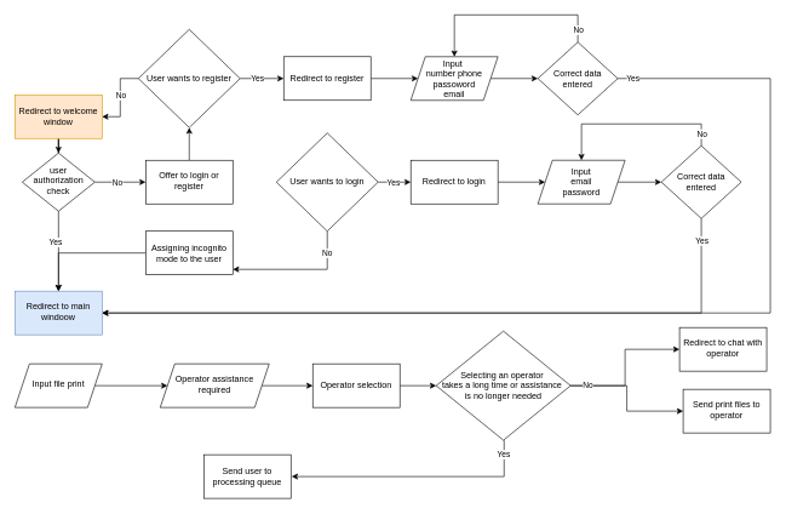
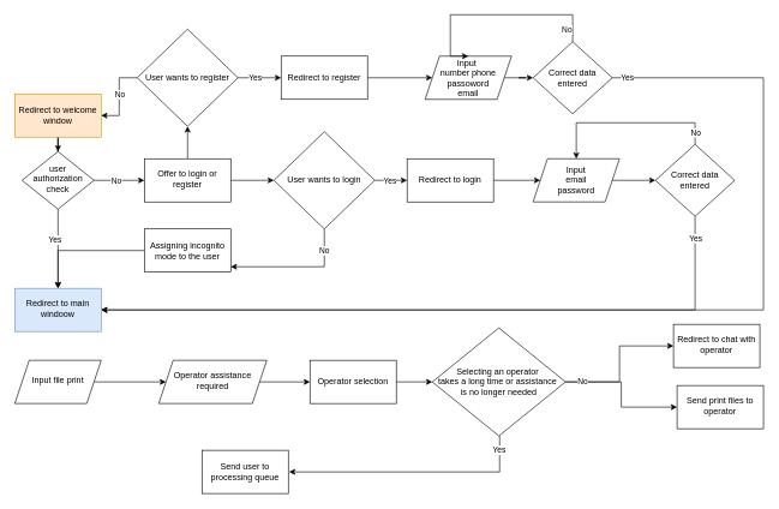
  <mxCell id="0" />
  <mxCell id="1" parent="0" />
  <mxCell id="2" value="" style="edgeStyle=orthogonalEdgeStyle;rounded=0;orthogonalLoop=1;jettySize=auto;html=1;" edge="1" parent="1" source="6" target="9"><mxGeometry relative="1" as="geometry" /></mxCell>
  <mxCell id="3" value="No" style="edgeLabel;html=1;align=center;verticalAlign=middle;resizable=0;points=[];" vertex="1" connectable="0" parent="2"><mxGeometry x="-0.007" y="-2" relative="1" as="geometry"><mxPoint x="-5" y="-2" as="offset" /></mxGeometry></mxCell>
  <mxCell id="4" value="" style="edgeStyle=orthogonalEdgeStyle;rounded=0;orthogonalLoop=1;jettySize=auto;html=1;" edge="1" parent="1" source="6" target="10"><mxGeometry relative="1" as="geometry" /></mxCell>
  <mxCell id="5" value="Yes" style="edgeLabel;html=1;align=center;verticalAlign=middle;resizable=0;points=[];" vertex="1" connectable="0" parent="4"><mxGeometry x="-0.252" y="-1" relative="1" as="geometry"><mxPoint x="-4" y="1" as="offset" /></mxGeometry></mxCell>
  <mxCell id="6" value="user authorization check" style="rhombus;whiteSpace=wrap;html=1;shadow=0;fontFamily=Helvetica;fontSize=12;align=center;strokeWidth=1;spacing=6;spacingTop=-4;" parent="1" vertex="1"><mxGeometry x="30" y="210" width="100" height="80" as="geometry" /></mxCell>
+ <mxCell id="7" value="" style="edgeStyle=orthogonalEdgeStyle;rounded=0;orthogonalLoop=1;jettySize=auto;html=1;" edge="1" parent="1" source="9" target="15"><mxGeometry relative="1" as="geometry"><mxPoint x="420" y="250" as="targetPoint" /></mxGeometry></mxCell>
  <mxCell id="8" style="edgeStyle=orthogonalEdgeStyle;rounded=0;orthogonalLoop=1;jettySize=auto;html=1;" edge="1" parent="1" source="9" target="22"><mxGeometry relative="1" as="geometry" /></mxCell>
  <mxCell id="9" value="Offer to login or register" style="whiteSpace=wrap;html=1;shadow=0;strokeWidth=1;spacing=6;spacingTop=-4;" vertex="1" parent="1"><mxGeometry x="200" y="220" width="120" height="60" as="geometry" /></mxCell>
  <mxCell id="10" value="Redirect to main windoow" style="whiteSpace=wrap;html=1;shadow=0;strokeWidth=1;spacing=6;spacingTop=-4;fillColor=#dae8fc;strokeColor=#6c8ebf;" vertex="1" parent="1"><mxGeometry x="20" y="400" width="120" height="60" as="geometry" /></mxCell>
  <mxCell id="11" value="" style="edgeStyle=orthogonalEdgeStyle;rounded=0;orthogonalLoop=1;jettySize=auto;html=1;" edge="1" parent="1" source="15" target="17"><mxGeometry relative="1" as="geometry" /></mxCell>
  <mxCell id="12" value="Yes" style="edgeLabel;html=1;align=center;verticalAlign=middle;resizable=0;points=[];" vertex="1" connectable="0" parent="11"><mxGeometry x="-0.323" y="-1" relative="1" as="geometry"><mxPoint x="5" y="-1" as="offset" /></mxGeometry></mxCell>
  <mxCell id="13" value="" style="edgeStyle=orthogonalEdgeStyle;rounded=0;orthogonalLoop=1;jettySize=auto;html=1;" edge="1" parent="1" source="15" target="42"><mxGeometry relative="1" as="geometry"><Array as="points"><mxPoint x="450" y="370" /></Array></mxGeometry></mxCell>
  <mxCell id="14" value="No" style="edgeLabel;html=1;align=center;verticalAlign=middle;resizable=0;points=[];" vertex="1" connectable="0" parent="13"><mxGeometry x="-0.674" y="-1" relative="1" as="geometry"><mxPoint as="offset" /></mxGeometry></mxCell>
  <mxCell id="15" value="User wants to login" style="rhombus;whiteSpace=wrap;html=1;" vertex="1" parent="1"><mxGeometry x="380" y="182.5" width="140" height="135" as="geometry" /></mxCell>
  <mxCell id="16" value="" style="edgeStyle=orthogonalEdgeStyle;rounded=0;orthogonalLoop=1;jettySize=auto;html=1;" edge="1" parent="1" source="17" target="30"><mxGeometry relative="1" as="geometry" /></mxCell>
  <mxCell id="17" value="Redirect to login" style="whiteSpace=wrap;html=1;" vertex="1" parent="1"><mxGeometry x="565" y="220" width="120" height="60" as="geometry" /></mxCell>
  <mxCell id="18" value="" style="edgeStyle=orthogonalEdgeStyle;rounded=0;orthogonalLoop=1;jettySize=auto;html=1;" edge="1" parent="1" source="22" target="24"><mxGeometry relative="1" as="geometry" /></mxCell>
  <mxCell id="19" value="Yes" style="edgeLabel;html=1;align=center;verticalAlign=middle;resizable=0;points=[];" vertex="1" connectable="0" parent="18"><mxGeometry x="-0.222" y="1" relative="1" as="geometry"><mxPoint as="offset" /></mxGeometry></mxCell>
  <mxCell id="20" value="" style="edgeStyle=orthogonalEdgeStyle;rounded=0;orthogonalLoop=1;jettySize=auto;html=1;" edge="1" parent="1" source="22" target="26"><mxGeometry relative="1" as="geometry" /></mxCell>
  <mxCell id="21" value="No" style="edgeLabel;html=1;align=center;verticalAlign=middle;resizable=0;points=[];" vertex="1" connectable="0" parent="20"><mxGeometry x="-0.155" relative="1" as="geometry"><mxPoint y="5" as="offset" /></mxGeometry></mxCell>
  <mxCell id="22" value="User wants to register" style="rhombus;whiteSpace=wrap;html=1;" vertex="1" parent="1"><mxGeometry x="190" width="140" height="135" as="geometry" y="40" /></mxCell>
  <mxCell id="23" value="" style="edgeStyle=orthogonalEdgeStyle;rounded=0;orthogonalLoop=1;jettySize=auto;html=1;" edge="1" parent="1" source="24" target="28"><mxGeometry relative="1" as="geometry" /></mxCell>
  <mxCell id="24" value="Redirect to register" style="whiteSpace=wrap;html=1;" vertex="1" parent="1"><mxGeometry x="390" y="77.5" width="120" height="60" as="geometry" /></mxCell>
  <mxCell id="25" style="edgeStyle=orthogonalEdgeStyle;rounded=0;orthogonalLoop=1;jettySize=auto;html=1;" edge="1" parent="1" source="26" target="6"><mxGeometry relative="1" as="geometry" /></mxCell>
  <mxCell id="26" value="Redirect to welcome window" style="rounded=0;whiteSpace=wrap;html=1;fillColor=#ffe6cc;strokeColor=#d79b00;" vertex="1" parent="1"><mxGeometry x="20" y="130" width="120" height="60" as="geometry" /></mxCell>
  <mxCell id="27" style="edgeStyle=orthogonalEdgeStyle;rounded=0;orthogonalLoop=1;jettySize=auto;html=1;entryX=0;entryY=0.5;entryDx=0;entryDy=0;" edge="1" parent="1" source="28" target="35"><mxGeometry relative="1" as="geometry" /></mxCell>
- <mxCell id="28" value="Input&amp;nbsp;&lt;br&gt;number phone&lt;div&gt;passoword&lt;/div&gt;&lt;div&gt;email&lt;/div&gt;" style="shape=parallelogram;perimeter=parallelogramPerimeter;whiteSpace=wrap;html=1;fixedSize=1;" vertex="1" parent="1"><mxGeometry x="565" y="77.5" width="120" height="60" as="geometry" /></mxCell>
+ <mxCell id="28" value="Input&amp;nbsp;&lt;br&gt;number phone&lt;div&gt;passoword&lt;/div&gt;&lt;div&gt;email&lt;/div&gt;" style="shape=parallelogram;perimeter=parallelogramPerimeter;whiteSpace=wrap;html=1;fixedSize=1;" vertex="1" parent="1"><mxGeometry x="590" y="77.5" width="120" height="60" as="geometry" /></mxCell>
  <mxCell id="29" style="edgeStyle=orthogonalEdgeStyle;rounded=0;orthogonalLoop=1;jettySize=auto;html=1;" edge="1" parent="1" source="30" target="40"><mxGeometry relative="1" as="geometry" /></mxCell>
  <mxCell id="30" value="Input&lt;br&gt;email&lt;br&gt;password" style="shape=parallelogram;perimeter=parallelogramPerimeter;whiteSpace=wrap;html=1;fixedSize=1;" vertex="1" parent="1"><mxGeometry x="740" y="220" width="120" height="60" as="geometry" /></mxCell>
  <mxCell id="31" style="edgeStyle=orthogonalEdgeStyle;rounded=0;orthogonalLoop=1;jettySize=auto;html=1;entryX=0.5;entryY=0;entryDx=0;entryDy=0;" edge="1" parent="1" source="35" target="28"><mxGeometry relative="1" as="geometry"><Array as="points"><mxPoint x="795" y="20" /><mxPoint x="625" y="20" /></Array></mxGeometry></mxCell>
  <mxCell id="32" value="No" style="edgeLabel;html=1;align=center;verticalAlign=middle;resizable=0;points=[];" vertex="1" connectable="0" parent="31"><mxGeometry x="-0.297" y="3" relative="1" as="geometry"><mxPoint x="56" y="17" as="offset" /></mxGeometry></mxCell>
  <mxCell id="33" style="edgeStyle=orthogonalEdgeStyle;rounded=0;orthogonalLoop=1;jettySize=auto;html=1;entryX=1;entryY=0.5;entryDx=0;entryDy=0;" edge="1" parent="1" source="35" target="10"><mxGeometry relative="1" as="geometry"><Array as="points"><mxPoint x="1060" y="108" /><mxPoint x="1060" y="430" /></Array></mxGeometry></mxCell>
  <mxCell id="34" value="Yes" style="edgeLabel;html=1;align=center;verticalAlign=middle;resizable=0;points=[];" vertex="1" connectable="0" parent="33"><mxGeometry x="-0.948" y="2" relative="1" as="geometry"><mxPoint x="-18" y="2" as="offset" /></mxGeometry></mxCell>
  <mxCell id="35" value="Correct data entered" style="rhombus;whiteSpace=wrap;html=1;" vertex="1" parent="1"><mxGeometry x="740" y="57.5" width="110" height="100" as="geometry" /></mxCell>
  <mxCell id="36" style="edgeStyle=orthogonalEdgeStyle;rounded=0;orthogonalLoop=1;jettySize=auto;html=1;entryX=0.5;entryY=0;entryDx=0;entryDy=0;" edge="1" parent="1" source="40" target="30"><mxGeometry relative="1" as="geometry"><Array as="points"><mxPoint x="965" y="170" /><mxPoint x="800" y="170" /></Array></mxGeometry></mxCell>
  <mxCell id="37" value="No" style="edgeLabel;html=1;align=center;verticalAlign=middle;resizable=0;points=[];" vertex="1" connectable="0" parent="36"><mxGeometry x="-0.092" y="1" relative="1" as="geometry"><mxPoint x="81" y="12" as="offset" /></mxGeometry></mxCell>
  <mxCell id="38" style="edgeStyle=orthogonalEdgeStyle;rounded=0;orthogonalLoop=1;jettySize=auto;html=1;entryX=1;entryY=0.5;entryDx=0;entryDy=0;" edge="1" parent="1" source="40" target="10"><mxGeometry relative="1" as="geometry"><Array as="points"><mxPoint x="965" y="430" /><mxPoint x="140" y="430" /></Array></mxGeometry></mxCell>
  <mxCell id="39" value="Yes" style="edgeLabel;html=1;align=center;verticalAlign=middle;resizable=0;points=[];" vertex="1" connectable="0" parent="38"><mxGeometry x="-0.18" y="-1" relative="1" as="geometry"><mxPoint x="262" y="-99" as="offset" /></mxGeometry></mxCell>
  <mxCell id="40" value="Correct data entered" style="rhombus;whiteSpace=wrap;html=1;" vertex="1" parent="1"><mxGeometry x="910" y="200" width="110" height="100" as="geometry" /></mxCell>
  <mxCell id="41" style="edgeStyle=orthogonalEdgeStyle;rounded=0;orthogonalLoop=1;jettySize=auto;html=1;entryX=0.5;entryY=0;entryDx=0;entryDy=0;" edge="1" parent="1" source="42" target="10"><mxGeometry relative="1" as="geometry" /></mxCell>
  <mxCell id="42" value="Assigning incognito mode to the user" style="whiteSpace=wrap;html=1;" vertex="1" parent="1"><mxGeometry x="200" y="317.5" width="120" height="60" as="geometry" /></mxCell>
  <mxCell id="43" value="" style="edgeStyle=orthogonalEdgeStyle;rounded=0;orthogonalLoop=1;jettySize=auto;html=1;" edge="1" parent="1" source="44" target="46"><mxGeometry relative="1" as="geometry" /></mxCell>
  <mxCell id="44" value="Input file print" style="shape=parallelogram;perimeter=parallelogramPerimeter;whiteSpace=wrap;html=1;fixedSize=1;shadow=0;strokeWidth=1;spacing=6;spacingTop=-4;" vertex="1" parent="1"><mxGeometry x="20" y="500" width="120" height="60" as="geometry" /></mxCell>
  <mxCell id="45" value="" style="edgeStyle=orthogonalEdgeStyle;rounded=0;orthogonalLoop=1;jettySize=auto;html=1;" edge="1" parent="1" source="46" target="50"><mxGeometry relative="1" as="geometry" /></mxCell>
  <mxCell id="46" value="Operator assistance required" style="shape=parallelogram;perimeter=parallelogramPerimeter;whiteSpace=wrap;html=1;fixedSize=1;shadow=0;strokeWidth=1;spacing=6;spacingTop=-4;" vertex="1" parent="1"><mxGeometry x="220" y="500" width="150" height="60" as="geometry" /></mxCell>
  <mxCell id="47" value="Redirect to chat with operator" style="whiteSpace=wrap;html=1;shadow=0;strokeWidth=1;spacing=6;spacingTop=-4;" vertex="1" parent="1"><mxGeometry x="935" y="450" width="120" height="60" as="geometry" /></mxCell>
  <mxCell id="48" value="Send print files to operator" style="whiteSpace=wrap;html=1;shadow=0;strokeWidth=1;spacing=6;spacingTop=-4;" vertex="1" parent="1"><mxGeometry x="940" y="535" width="120" height="60" as="geometry" /></mxCell>
  <mxCell id="49" value="" style="edgeStyle=orthogonalEdgeStyle;rounded=0;orthogonalLoop=1;jettySize=auto;html=1;" edge="1" parent="1" source="50" target="56"><mxGeometry relative="1" as="geometry" /></mxCell>
  <mxCell id="50" value="Operator selection" style="rounded=0;whiteSpace=wrap;html=1;" vertex="1" parent="1"><mxGeometry x="430" y="500" width="120" height="60" as="geometry" /></mxCell>
  <mxCell id="51" value="" style="edgeStyle=orthogonalEdgeStyle;rounded=0;orthogonalLoop=1;jettySize=auto;html=1;" edge="1" parent="1" source="56" target="48"><mxGeometry relative="1" as="geometry" /></mxCell>
  <mxCell id="52" style="edgeStyle=orthogonalEdgeStyle;rounded=0;orthogonalLoop=1;jettySize=auto;html=1;" edge="1" parent="1" source="56" target="47"><mxGeometry relative="1" as="geometry" /></mxCell>
  <mxCell id="53" value="No" style="edgeLabel;html=1;align=center;verticalAlign=middle;resizable=0;points=[];" vertex="1" connectable="0" parent="52"><mxGeometry x="-0.771" y="1" relative="1" as="geometry"><mxPoint as="offset" /></mxGeometry></mxCell>
  <mxCell id="54" style="edgeStyle=orthogonalEdgeStyle;rounded=0;orthogonalLoop=1;jettySize=auto;html=1;entryX=1;entryY=0.5;entryDx=0;entryDy=0;" edge="1" parent="1"><mxGeometry relative="1" as="geometry"><mxPoint x="693.5" y="605" as="sourcePoint" /><mxPoint x="401" y="655" as="targetPoint" /><Array as="points"><mxPoint x="694" y="655" /></Array></mxGeometry></mxCell>
  <mxCell id="55" value="Yes" style="edgeLabel;html=1;align=center;verticalAlign=middle;resizable=0;points=[];" vertex="1" connectable="0" parent="54"><mxGeometry x="-0.846" y="-1" relative="1" as="geometry"><mxPoint y="-7" as="offset" /></mxGeometry></mxCell>
  <mxCell id="56" value="Selecting an operator&amp;nbsp;&lt;div&gt;takes a long time or assistance&amp;nbsp;&lt;/div&gt;&lt;div&gt;is no longer needed&lt;/div&gt;" style="rhombus;whiteSpace=wrap;html=1;" vertex="1" parent="1"><mxGeometry x="600" y="455" width="185" height="150" as="geometry" /></mxCell>
  <mxCell id="57" value="Send user to processing queue" style="rounded=0;whiteSpace=wrap;html=1;" vertex="1" parent="1"><mxGeometry x="280" y="625" width="120" height="60" as="geometry" /></mxCell>
